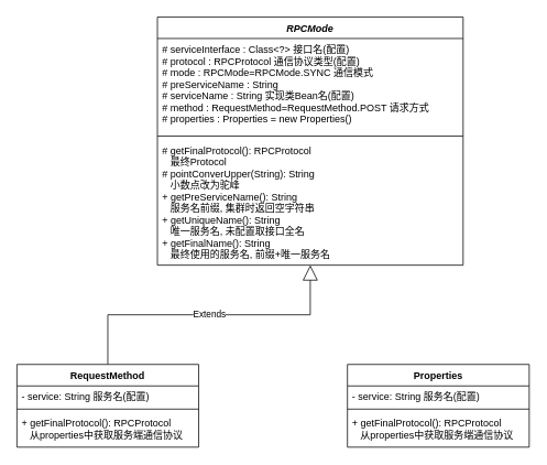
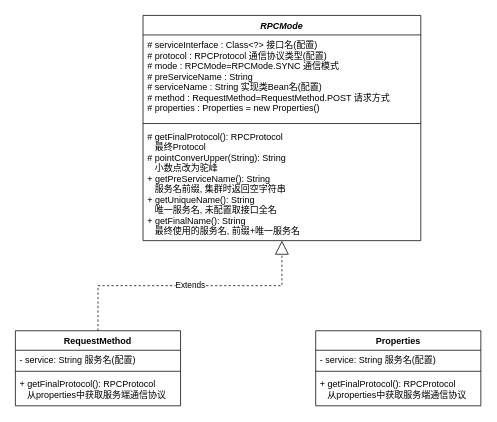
  <mxCell id="0" />
  <mxCell id="1" parent="0" />
  <mxCell id="2" value="RPCMode" style="swimlane;fontStyle=3;align=center;verticalAlign=top;childLayout=stackLayout;horizontal=1;startSize=26;horizontalStack=0;resizeParent=1;resizeParentMax=0;resizeLast=0;collapsible=1;marginBottom=0;" vertex="1" parent="1"><mxGeometry x="190" y="20" width="370" height="300" as="geometry"><mxRectangle x="330" y="240" width="90" height="26" as="alternateBounds" /></mxGeometry></mxCell>
  <mxCell id="3" value="# serviceInterface : Class&lt;?&gt; 接口名(配置)&#10;# protocol : RPCProtocol 通信协议类型(配置)&#10;# mode : RPCMode=RPCMode.SYNC 通信模式&#10;# preServiceName : String&#10;# serviceName : String 实现类Bean名(配置)&#10;# method : RequestMethod=RequestMethod.POST 请求方式&#10;# properties : Properties = new Properties()" style="text;strokeColor=none;fillColor=none;align=left;verticalAlign=top;spacingLeft=4;spacingRight=4;overflow=hidden;rotatable=0;points=[[0,0.5],[1,0.5]];portConstraint=eastwest;" vertex="1" parent="2"><mxGeometry y="26" width="370" height="114" as="geometry" /></mxCell>
  <mxCell id="4" value="" style="line;strokeWidth=1;fillColor=none;align=left;verticalAlign=middle;spacingTop=-1;spacingLeft=3;spacingRight=3;rotatable=0;labelPosition=right;points=[];portConstraint=eastwest;" vertex="1" parent="2"><mxGeometry y="140" width="370" height="8" as="geometry" /></mxCell>
  <mxCell id="5" value="# getFinalProtocol(): RPCProtocol   &#10;   最终Protocol&#10;# pointConverUpper(String): String&#10;   小数点改为驼峰&#10;+ getPreServiceName(): String&#10;   服务名前缀, 集群时返回空字符串&#10;+ getUniqueName(): String&#10;   唯一服务名, 未配置取接口全名&#10;+ getFinalName(): String&#10;   最终使用的服务名, 前缀+唯一服务名" style="text;strokeColor=none;fillColor=none;align=left;verticalAlign=top;spacingLeft=4;spacingRight=4;overflow=hidden;rotatable=0;points=[[0,0.5],[1,0.5]];portConstraint=eastwest;" vertex="1" parent="2"><mxGeometry y="148" width="370" height="152" as="geometry" /></mxCell>
- <mxCell id="6" value="Extends" style="endArrow=block;endSize=16;endFill=0;html=1;exitX=0.5;exitY=0;exitDx=0;exitDy=0;rounded=0;edgeStyle=orthogonalEdgeStyle;" edge="1" parent="1" source="7" target="2"><mxGeometry width="160" relative="1" as="geometry"><mxPoint x="270" y="270" as="sourcePoint" /><mxPoint x="430" y="270" as="targetPoint" /></mxGeometry></mxCell>
+ <mxCell id="6" value="Extends" style="endArrow=block;endSize=16;endFill=0;html=1;exitX=0.5;exitY=0;exitDx=0;exitDy=0;rounded=0;edgeStyle=orthogonalEdgeStyle;dashed=1;" edge="1" parent="1" source="7" target="2"><mxGeometry width="160" relative="1" as="geometry"><mxPoint x="270" y="270" as="sourcePoint" /><mxPoint x="430" y="270" as="targetPoint" /></mxGeometry></mxCell>
  <mxCell id="7" value="RequestMethod" style="swimlane;fontStyle=1;align=center;verticalAlign=top;childLayout=stackLayout;horizontal=1;startSize=26;horizontalStack=0;resizeParent=1;resizeParentMax=0;resizeLast=0;collapsible=1;marginBottom=0;" vertex="1" parent="1"><mxGeometry x="20" y="440" width="220" height="100" as="geometry" /></mxCell>
  <mxCell id="8" value="- service: String 服务名(配置)&#10; " style="text;strokeColor=none;fillColor=none;align=left;verticalAlign=top;spacingLeft=4;spacingRight=4;overflow=hidden;rotatable=0;points=[[0,0.5],[1,0.5]];portConstraint=eastwest;" vertex="1" parent="7"><mxGeometry y="26" width="220" height="24" as="geometry" /></mxCell>
  <mxCell id="9" value="" style="line;strokeWidth=1;fillColor=none;align=left;verticalAlign=middle;spacingTop=-1;spacingLeft=3;spacingRight=3;rotatable=0;labelPosition=right;points=[];portConstraint=eastwest;" vertex="1" parent="7"><mxGeometry y="50" width="220" height="8" as="geometry" /></mxCell>
  <mxCell id="10" value="+ getFinalProtocol(): RPCProtocol&#10;   从properties中获取服务端通信协议" style="text;strokeColor=none;fillColor=none;align=left;verticalAlign=top;spacingLeft=4;spacingRight=4;overflow=hidden;rotatable=0;points=[[0,0.5],[1,0.5]];portConstraint=eastwest;" vertex="1" parent="7"><mxGeometry y="58" width="220" height="42" as="geometry" /></mxCell>
  <mxCell id="11" value="Properties" style="swimlane;fontStyle=1;align=center;verticalAlign=top;childLayout=stackLayout;horizontal=1;startSize=26;horizontalStack=0;resizeParent=1;resizeParentMax=0;resizeLast=0;collapsible=1;marginBottom=0;" vertex="1" parent="1"><mxGeometry x="420" y="440" width="220" height="100" as="geometry" /></mxCell>
  <mxCell id="12" value="- service: String 服务名(配置)&#10; " style="text;strokeColor=none;fillColor=none;align=left;verticalAlign=top;spacingLeft=4;spacingRight=4;overflow=hidden;rotatable=0;points=[[0,0.5],[1,0.5]];portConstraint=eastwest;" vertex="1" parent="11"><mxGeometry y="26" width="220" height="24" as="geometry" /></mxCell>
  <mxCell id="13" value="" style="line;strokeWidth=1;fillColor=none;align=left;verticalAlign=middle;spacingTop=-1;spacingLeft=3;spacingRight=3;rotatable=0;labelPosition=right;points=[];portConstraint=eastwest;" vertex="1" parent="11"><mxGeometry y="50" width="220" height="8" as="geometry" /></mxCell>
  <mxCell id="14" value="+ getFinalProtocol(): RPCProtocol&#10;   从properties中获取服务端通信协议" style="text;strokeColor=none;fillColor=none;align=left;verticalAlign=top;spacingLeft=4;spacingRight=4;overflow=hidden;rotatable=0;points=[[0,0.5],[1,0.5]];portConstraint=eastwest;" vertex="1" parent="11"><mxGeometry y="58" width="220" height="42" as="geometry" /></mxCell>
